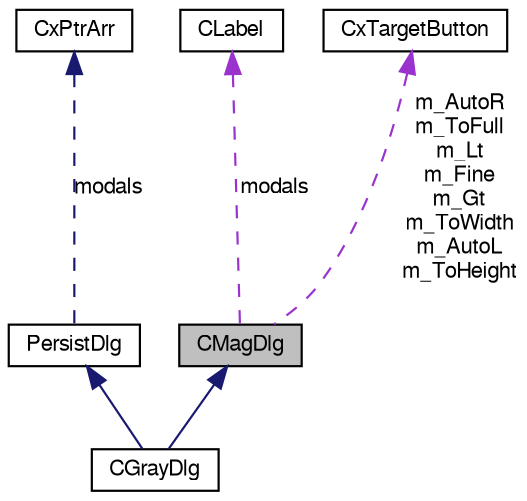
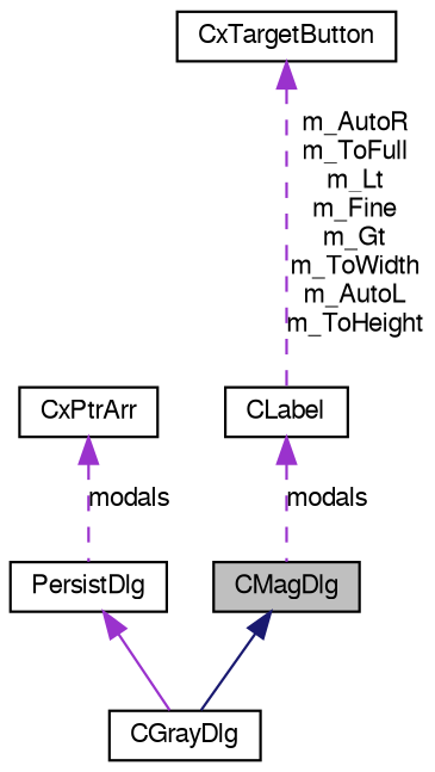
  digraph {
    node [color=black fillcolor=white fontname=FreeSans fontsize=10 shape=record style=filled]
    edge [color=darkorchid3 dir=back fontname=FreeSans fontsize=10 labelfontname=FreeSans labelfontsize=10 style=dashed]
    n1 [fillcolor=grey75 fontcolor=black height=0.2 label=CMagDlg width=0.4]
    n2 [height=0.2 label=CGrayDlg width=0.4]
    n3 [height=0.2 label=PersistDlg width=0.4]
    n4 [height=0.2 label=CxPtrArr width=0.4]
    n5 [height=0.2 label=CLabel width=0.4]
    n6 [height=0.2 label=CxTargetButton width=0.4]
    n1 -> n2 [color=midnightblue style=solid]
-   n3 -> n2 [color=midnightblue style=solid]
-   n4 -> n3 [color=midnightblue label=modals]
+   n3 -> n2 [style=solid]
+   n4 -> n3 [label=modals]
    n5 -> n1 [label=modals]
-   n6 -> n1 [label="m_AutoR\nm_ToFull\nm_Lt\nm_Fine\nm_Gt\nm_ToWidth\nm_AutoL\nm_ToHeight"]
+   n6 -> n5 [label="m_AutoR\nm_ToFull\nm_Lt\nm_Fine\nm_Gt\nm_ToWidth\nm_AutoL\nm_ToHeight"]
  }
